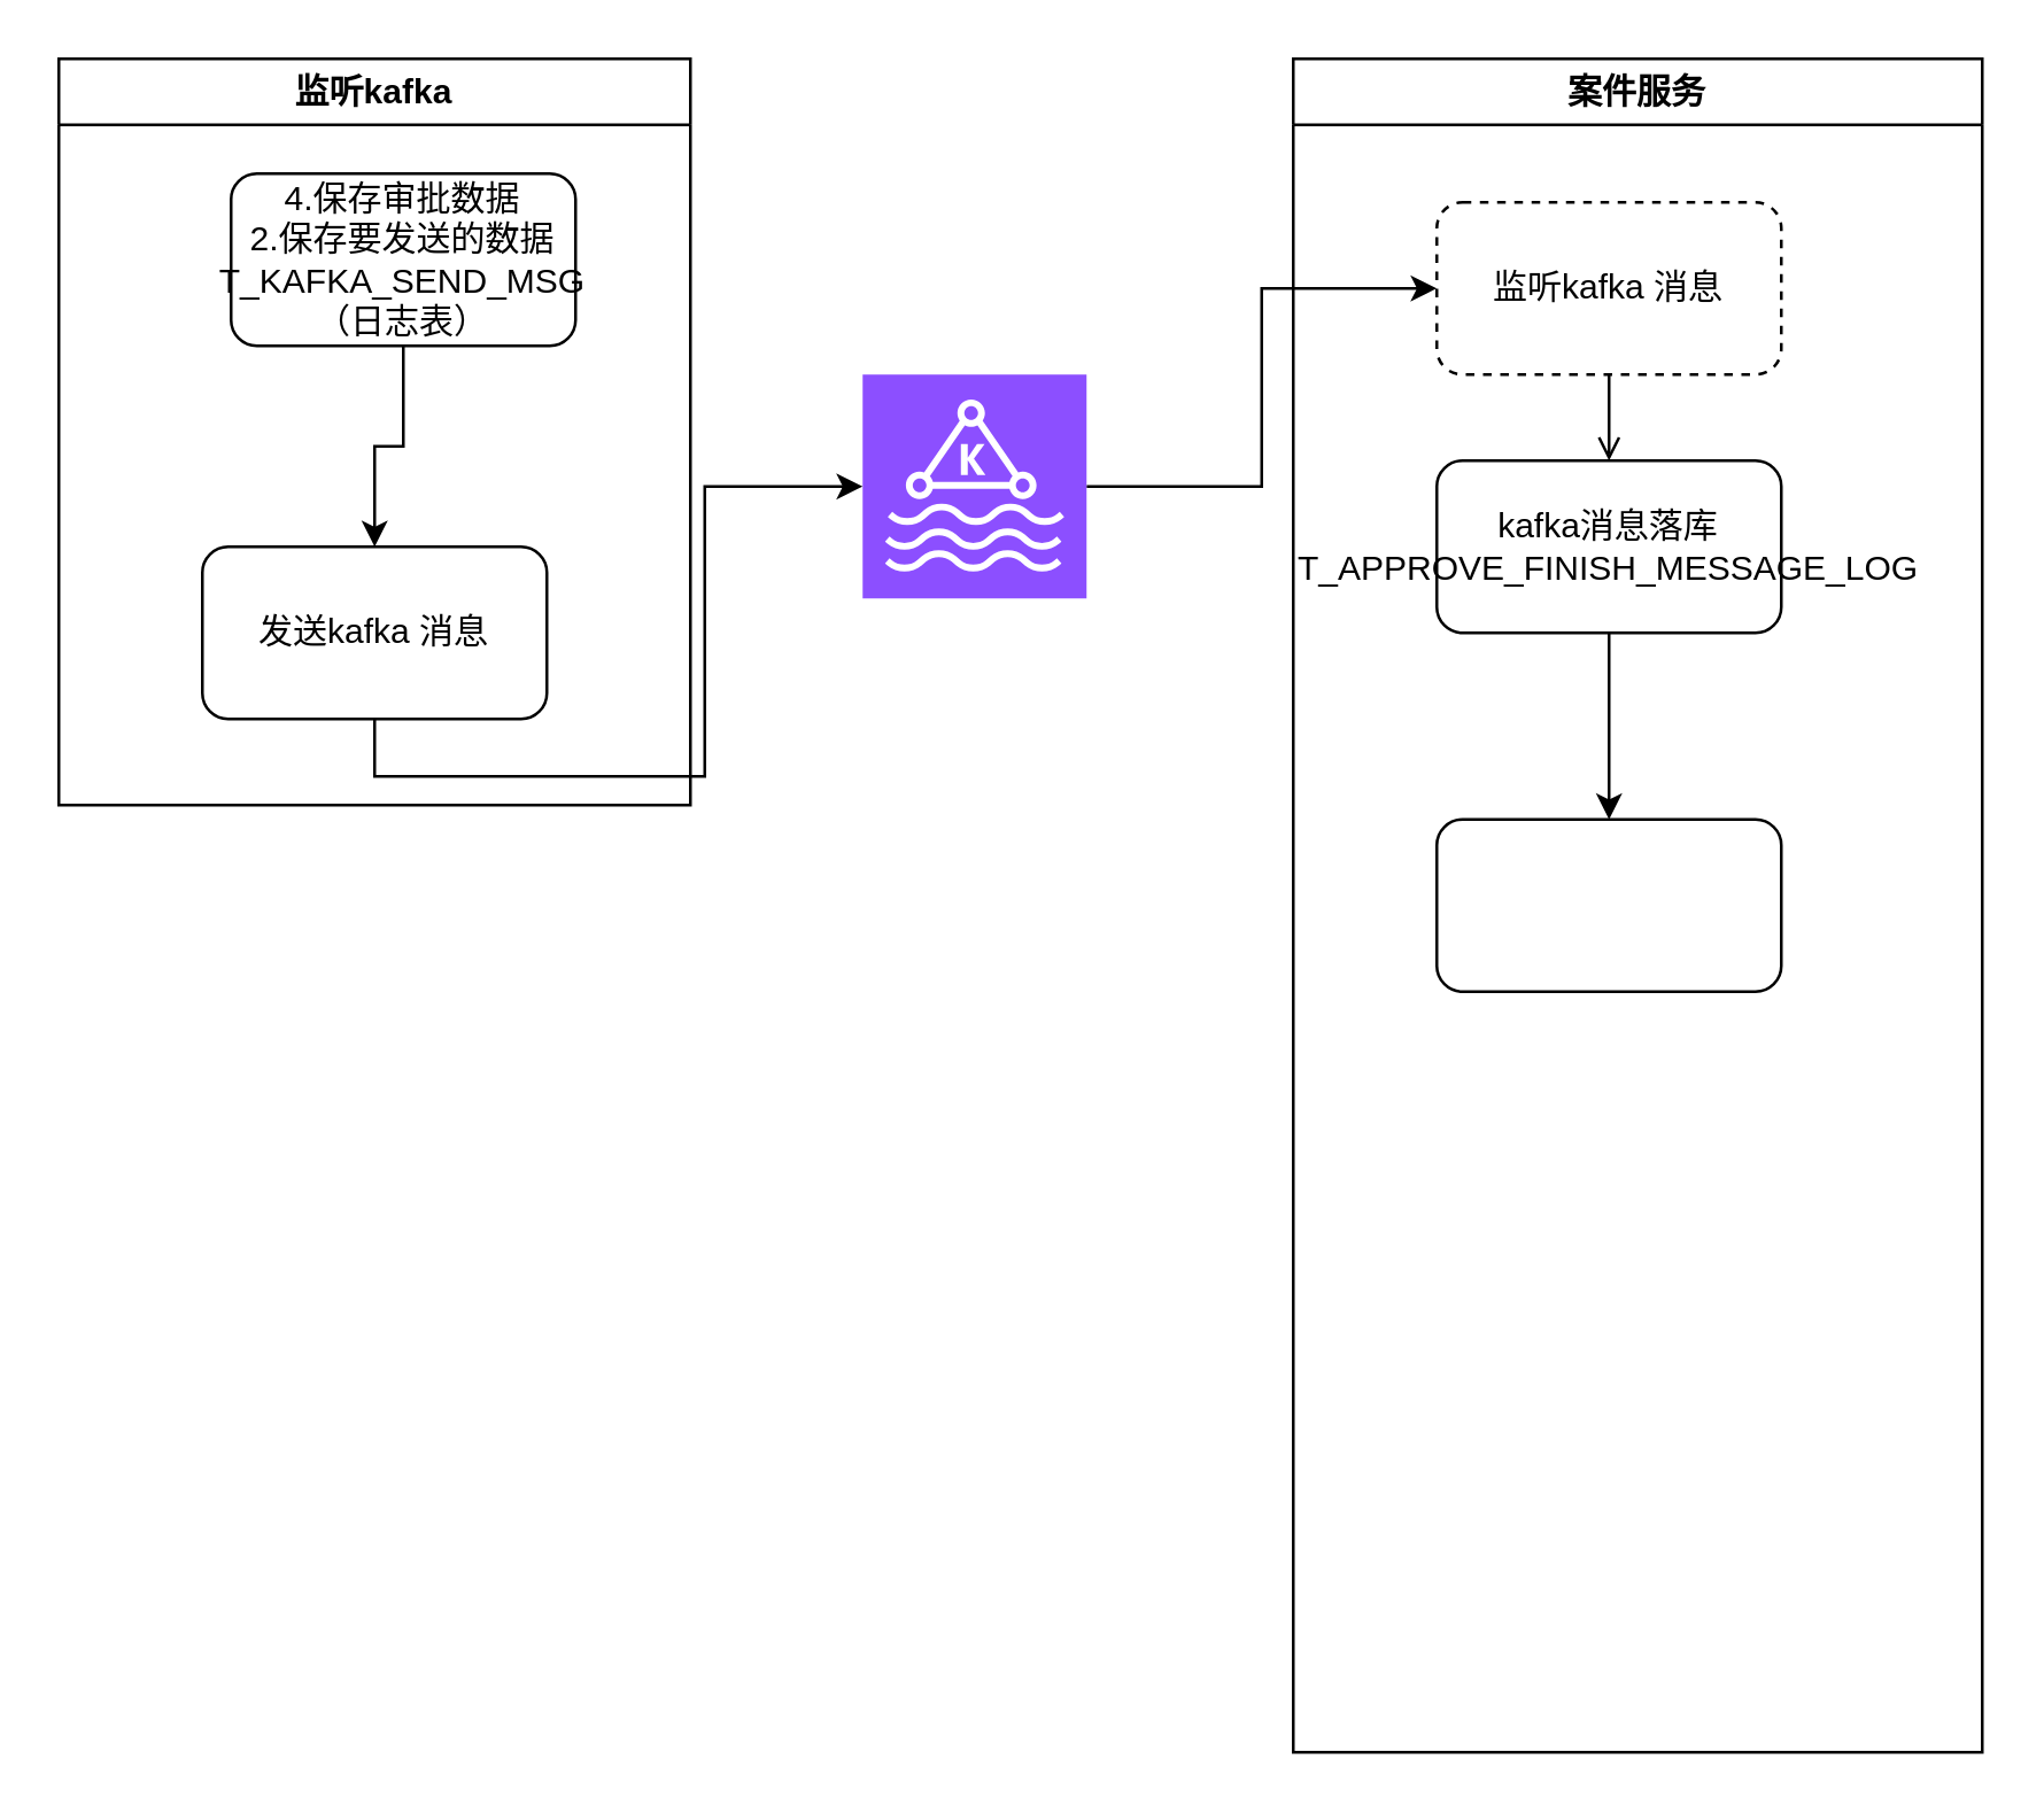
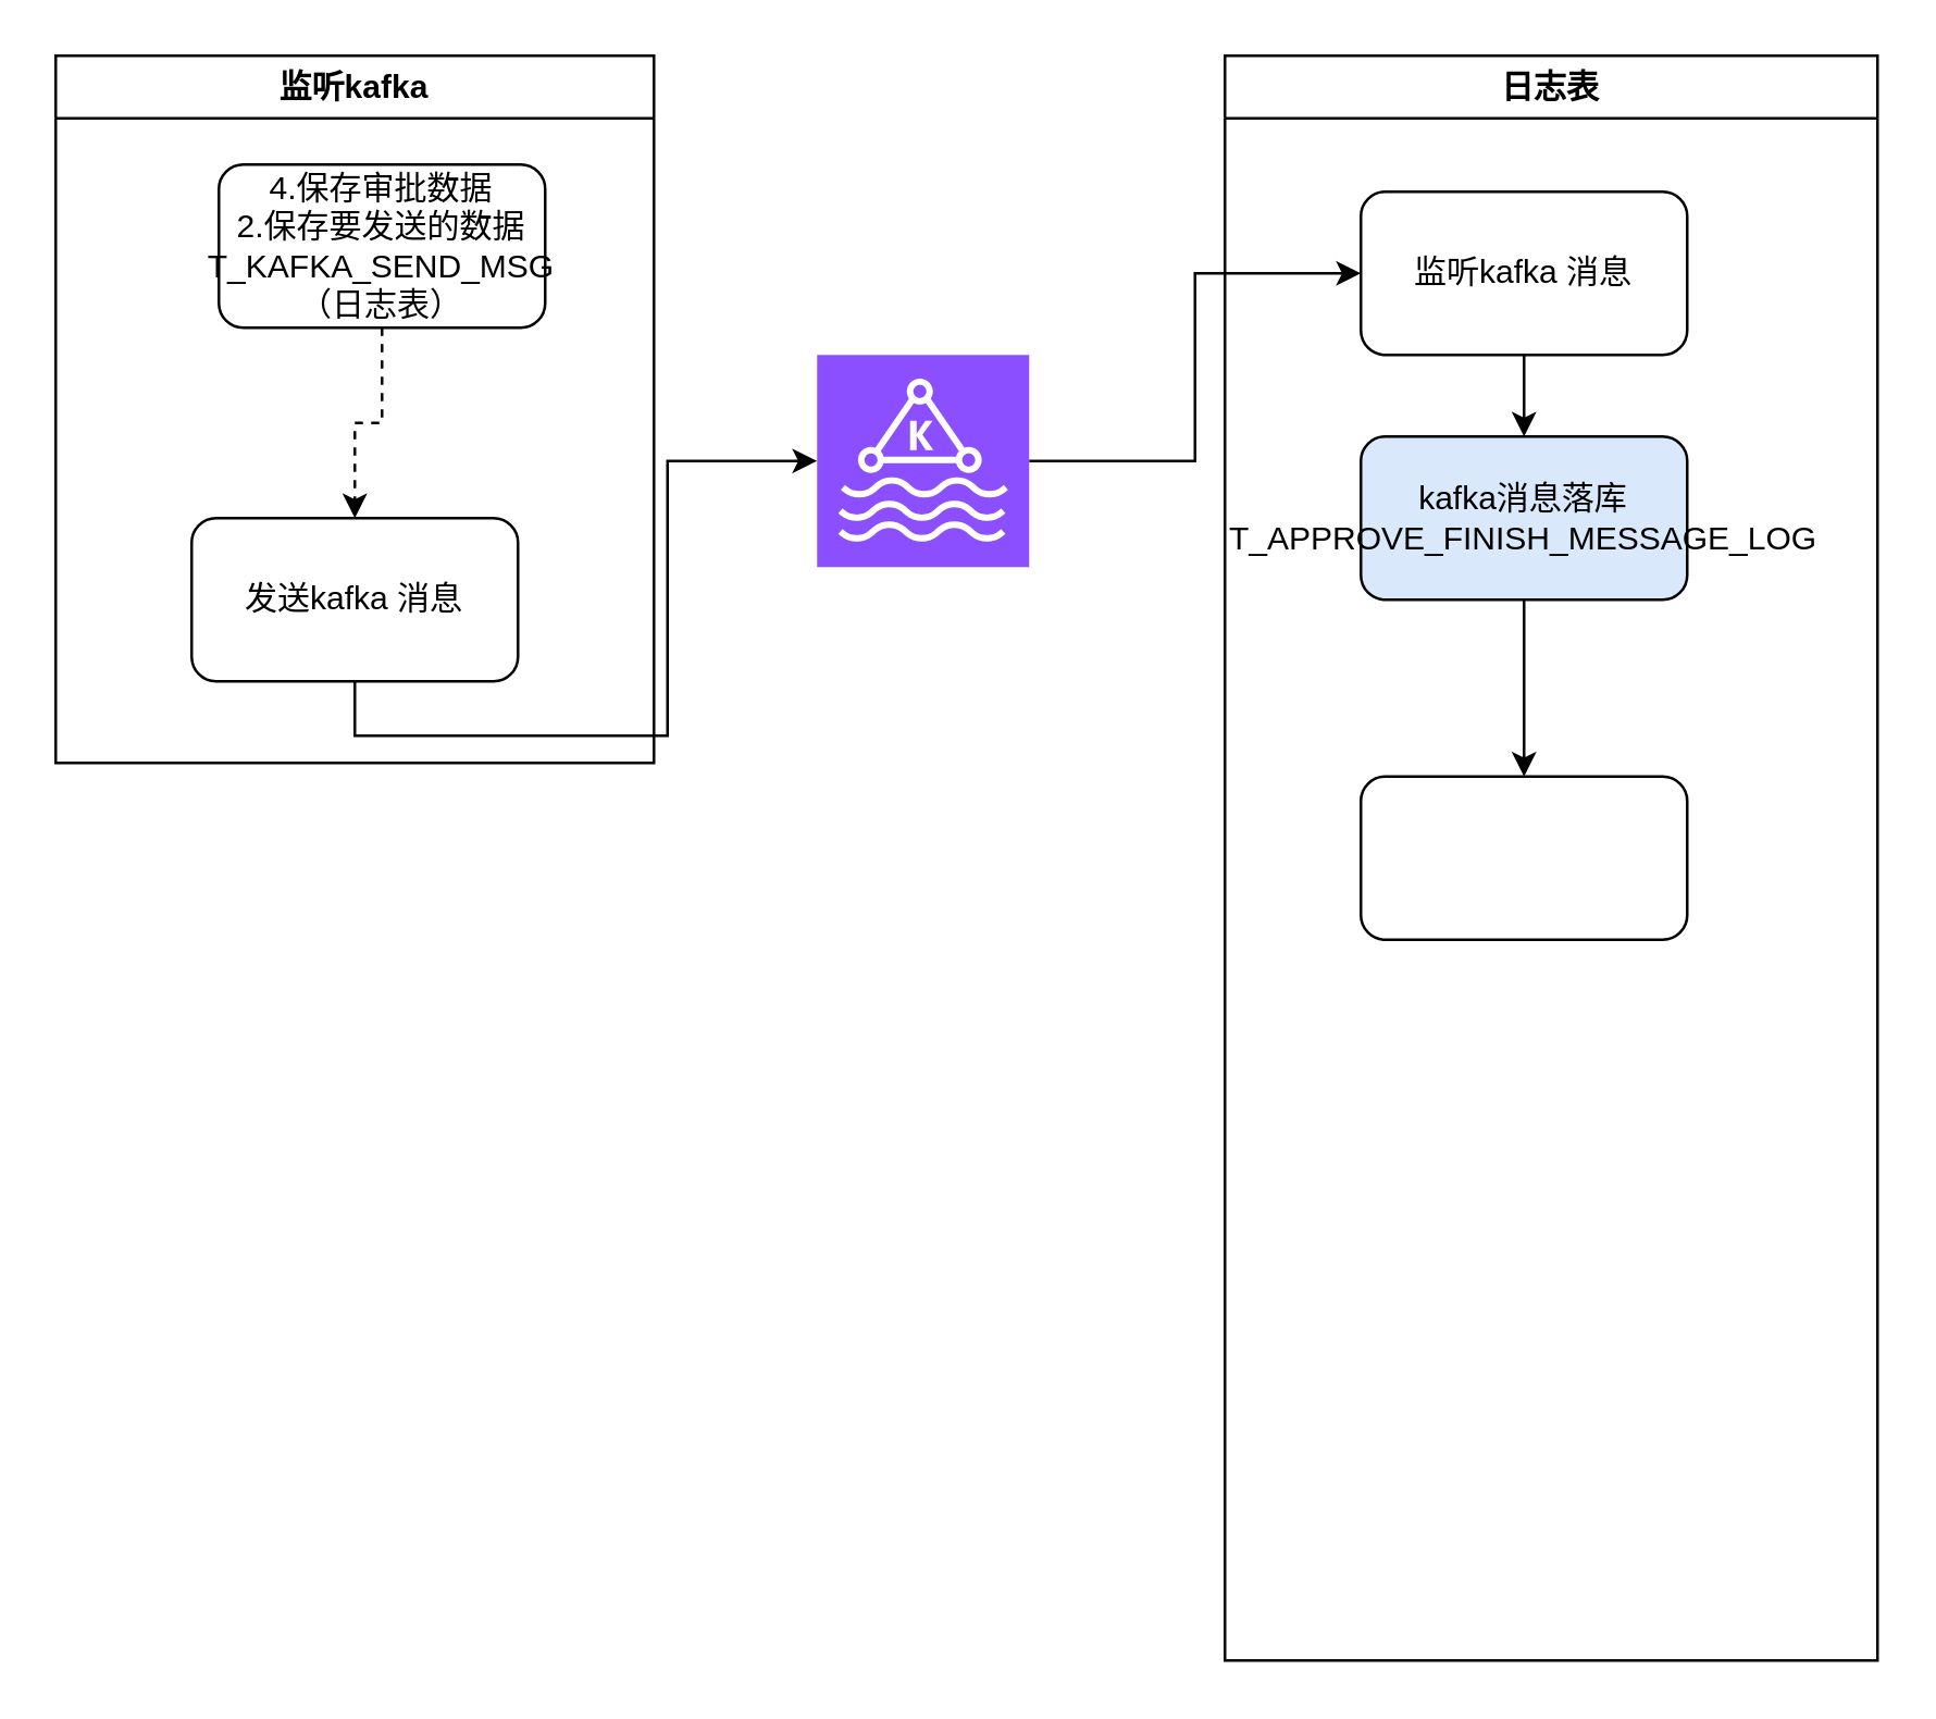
  <mxCell id="0" />
  <mxCell id="1" parent="0" />
- <mxCell id="2" style="edgeStyle=orthogonalEdgeStyle;rounded=0;orthogonalLoop=1;jettySize=auto;html=1;entryX=0.5;entryY=0;entryDx=0;entryDy=0;" edge="1" parent="1" source="3" target="5"><mxGeometry relative="1" as="geometry" /></mxCell>
+ <mxCell id="2" style="edgeStyle=orthogonalEdgeStyle;rounded=0;orthogonalLoop=1;jettySize=auto;html=1;entryX=0.5;entryY=0;entryDx=0;entryDy=0;dashed=1;" edge="1" parent="1" source="3" target="5"><mxGeometry relative="1" as="geometry" /></mxCell>
  <mxCell id="3" value="4.保存审批数据&lt;br&gt;2.保存要发送的数据&lt;br&gt;T_KAFKA_SEND_MSG（日志表）" style="rounded=1;whiteSpace=wrap;html=1;" vertex="1" parent="1"><mxGeometry x="80" y="60" width="120" height="60" as="geometry" /></mxCell>
  <mxCell id="4" style="edgeStyle=orthogonalEdgeStyle;rounded=0;orthogonalLoop=1;jettySize=auto;html=1;exitX=0.5;exitY=1;exitDx=0;exitDy=0;" edge="1" parent="1" source="5" target="7"><mxGeometry relative="1" as="geometry" /></mxCell>
  <mxCell id="5" value="发送kafka 消息" style="rounded=1;whiteSpace=wrap;html=1;" vertex="1" parent="1"><mxGeometry x="70" y="190" width="120" height="60" as="geometry" /></mxCell>
  <mxCell id="6" style="edgeStyle=orthogonalEdgeStyle;rounded=0;orthogonalLoop=1;jettySize=auto;html=1;exitX=1;exitY=0.5;exitDx=0;exitDy=0;exitPerimeter=0;entryX=0;entryY=0.5;entryDx=0;entryDy=0;" edge="1" parent="1" source="7" target="11"><mxGeometry relative="1" as="geometry" /></mxCell>
  <mxCell id="7" value="" style="sketch=0;points=[[0,0,0],[0.25,0,0],[0.5,0,0],[0.75,0,0],[1,0,0],[0,1,0],[0.25,1,0],[0.5,1,0],[0.75,1,0],[1,1,0],[0,0.25,0],[0,0.5,0],[0,0.75,0],[1,0.25,0],[1,0.5,0],[1,0.75,0]];outlineConnect=0;fontColor=#232F3E;fillColor=#8C4FFF;strokeColor=#ffffff;dashed=0;verticalLabelPosition=bottom;verticalAlign=top;align=center;html=1;fontSize=12;fontStyle=0;aspect=fixed;shape=mxgraph.aws4.resourceIcon;resIcon=mxgraph.aws4.managed_streaming_for_kafka;" vertex="1" parent="1"><mxGeometry x="300" y="130" width="78" height="78" as="geometry" /></mxCell>
  <mxCell id="8" value="监听kafka" style="swimlane;whiteSpace=wrap;html=1;" vertex="1" parent="1"><mxGeometry x="20" y="20" width="220" height="260" as="geometry" /></mxCell>
- <mxCell id="9" value="案件服务" style="swimlane;whiteSpace=wrap;html=1;movable=1;resizable=1;rotatable=1;deletable=1;editable=1;locked=0;connectable=1;" vertex="1" parent="1"><mxGeometry x="450" y="20" width="240" height="590" as="geometry" /></mxCell>
- <mxCell id="10" style="edgeStyle=orthogonalEdgeStyle;rounded=0;orthogonalLoop=1;jettySize=auto;html=1;exitX=0.5;exitY=1;exitDx=0;exitDy=0;entryX=0.5;entryY=0;entryDx=0;entryDy=0;endArrow=open;" edge="1" parent="9" source="11" target="13"><mxGeometry relative="1" as="geometry" /></mxCell>
- <mxCell id="11" value="监听kafka 消息" style="rounded=1;whiteSpace=wrap;html=1;dashed=1;" vertex="1" parent="9"><mxGeometry x="50" y="50" width="120" height="60" as="geometry" /></mxCell>
+ <mxCell id="9" value="日志表" style="swimlane;whiteSpace=wrap;html=1;movable=1;resizable=1;rotatable=1;deletable=1;editable=1;locked=0;connectable=1;" vertex="1" parent="1"><mxGeometry x="450" y="20" width="240" height="590" as="geometry" /></mxCell>
+ <mxCell id="10" style="edgeStyle=orthogonalEdgeStyle;rounded=0;orthogonalLoop=1;jettySize=auto;html=1;exitX=0.5;exitY=1;exitDx=0;exitDy=0;entryX=0.5;entryY=0;entryDx=0;entryDy=0;" edge="1" parent="9" source="11" target="13"><mxGeometry relative="1" as="geometry" /></mxCell>
+ <mxCell id="11" value="监听kafka 消息" style="rounded=1;whiteSpace=wrap;html=1;" vertex="1" parent="9"><mxGeometry x="50" y="50" width="120" height="60" as="geometry" /></mxCell>
  <mxCell id="12" value="" style="edgeStyle=orthogonalEdgeStyle;rounded=0;orthogonalLoop=1;jettySize=auto;html=1;" edge="1" parent="9" source="13" target="14"><mxGeometry relative="1" as="geometry" /></mxCell>
- <mxCell id="13" value="kafka消息落库&lt;br&gt;T_APPROVE_FINISH_MESSAGE_LOG" style="rounded=1;whiteSpace=wrap;html=1;" vertex="1" parent="9"><mxGeometry x="50" y="140" width="120" height="60" as="geometry" /></mxCell>
+ <mxCell id="13" value="kafka消息落库&lt;br&gt;T_APPROVE_FINISH_MESSAGE_LOG" style="rounded=1;whiteSpace=wrap;html=1;fillColor=#dae8fc;" vertex="1" parent="9"><mxGeometry x="50" y="140" width="120" height="60" as="geometry" /></mxCell>
  <mxCell id="14" value="" style="whiteSpace=wrap;html=1;rounded=1;" vertex="1" parent="9"><mxGeometry x="50" y="265" width="120" height="60" as="geometry" /></mxCell>
